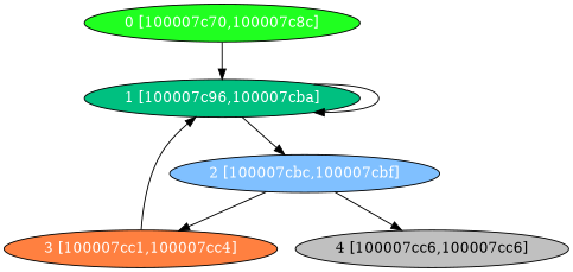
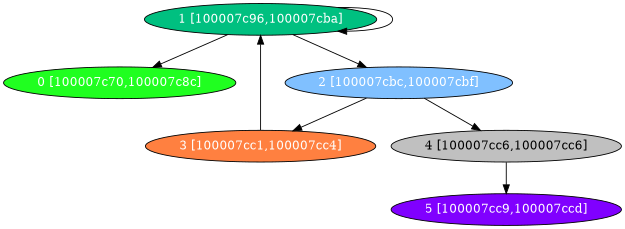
  digraph {
    node [fontcolor="#ffffff" shape=oval style=filled]
    n1 [fillcolor="#20FF20" label="0 [100007c70,100007c8c]"]
    n2 [fillcolor="#00C080" label="1 [100007c96,100007cba]"]
    n3 [fillcolor="#80C0FF" label="2 [100007cbc,100007cbf]"]
    n4 [fillcolor="#FF8040" label="3 [100007cc1,100007cc4]"]
    n5 [fillcolor="#C0C0C0" fontcolor="#000000" label="4 [100007cc6,100007cc6]"]
-   n1 -> n2
+   n6 [fillcolor="#8000FF" label="5 [100007cc9,100007ccd]"]
+   n2 -> n1
    n2 -> n2
    n2 -> n3
    n3 -> n4
    n3 -> n5
    n4 -> n2
+   n5 -> n6
  }
